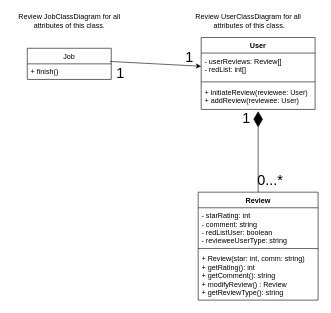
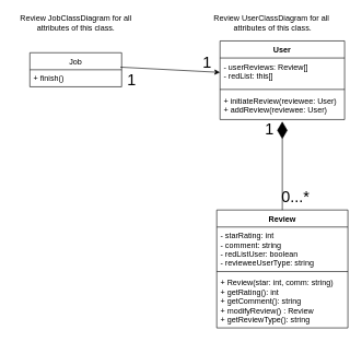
  <mxCell id="0" />
  <mxCell id="1" parent="0" />
  <mxCell id="2" value="Review" style="swimlane;fontStyle=1;align=center;verticalAlign=top;childLayout=stackLayout;horizontal=1;startSize=26;horizontalStack=0;resizeParent=1;resizeParentMax=0;resizeLast=0;collapsible=1;marginBottom=0;" vertex="1" parent="1"><mxGeometry x="330" y="320" width="200" height="180" as="geometry"><mxRectangle x="470" y="350" width="70" height="26" as="alternateBounds" /></mxGeometry></mxCell>
  <mxCell id="3" value="- starRating: int&#10;- comment: string&#10;- redListUser: boolean&#10;- revieweeUserType: string" style="text;strokeColor=none;fillColor=none;align=left;verticalAlign=top;spacingLeft=4;spacingRight=4;overflow=hidden;rotatable=0;points=[[0,0.5],[1,0.5]];portConstraint=eastwest;" vertex="1" parent="2"><mxGeometry y="26" width="200" height="64" as="geometry" /></mxCell>
  <mxCell id="4" value="" style="line;strokeWidth=1;fillColor=none;align=left;verticalAlign=middle;spacingTop=-1;spacingLeft=3;spacingRight=3;rotatable=0;labelPosition=right;points=[];portConstraint=eastwest;" vertex="1" parent="2"><mxGeometry y="90" width="200" height="8" as="geometry" /></mxCell>
  <mxCell id="5" value="+ Review(star: int, comm: string)&#10;+ getRating(): int&#10;+ getComment(): string&#10;+ modifyReview() : Review&#10;+ getReviewType(): string" style="text;strokeColor=none;fillColor=none;align=left;verticalAlign=top;spacingLeft=4;spacingRight=4;overflow=hidden;rotatable=0;points=[[0,0.5],[1,0.5]];portConstraint=eastwest;" vertex="1" parent="2"><mxGeometry y="98" width="200" height="82" as="geometry" /></mxCell>
  <mxCell id="6" value="Job" style="swimlane;fontStyle=0;childLayout=stackLayout;horizontal=1;startSize=26;fillColor=none;horizontalStack=0;resizeParent=1;resizeParentMax=0;resizeLast=0;collapsible=1;marginBottom=0;" vertex="1" parent="1"><mxGeometry x="45" y="80" width="140" height="52" as="geometry" /></mxCell>
  <mxCell id="7" value="+ finish()" style="text;strokeColor=none;fillColor=none;align=left;verticalAlign=top;spacingLeft=4;spacingRight=4;overflow=hidden;rotatable=0;points=[[0,0.5],[1,0.5]];portConstraint=eastwest;" vertex="1" parent="6"><mxGeometry y="26" width="140" height="26" as="geometry" /></mxCell>
  <mxCell id="8" value="Review JobClassDiagram for all&lt;br&gt;attributes of this class." style="text;html=1;align=center;verticalAlign=middle;resizable=0;points=[];autosize=1;strokeColor=none;fillColor=none;" vertex="1" parent="1"><mxGeometry x="20" y="20" width="190" height="30" as="geometry" /></mxCell>
  <mxCell id="9" value="User" style="swimlane;fontStyle=1;align=center;verticalAlign=top;childLayout=stackLayout;horizontal=1;startSize=26;horizontalStack=0;resizeParent=1;resizeParentMax=0;resizeLast=0;collapsible=1;marginBottom=0;" vertex="1" parent="1"><mxGeometry x="335" y="62" width="190" height="120" as="geometry" /></mxCell>
- <mxCell id="10" value="- userReviews: Review[]&#10;- redList: int[]" style="text;strokeColor=none;fillColor=none;align=left;verticalAlign=top;spacingLeft=4;spacingRight=4;overflow=hidden;rotatable=0;points=[[0,0.5],[1,0.5]];portConstraint=eastwest;" vertex="1" parent="9"><mxGeometry y="26" width="190" height="44" as="geometry" /></mxCell>
+ <mxCell id="10" value="- userReviews: Review[]&#10;- redList: this[]" style="text;strokeColor=none;fillColor=none;align=left;verticalAlign=top;spacingLeft=4;spacingRight=4;overflow=hidden;rotatable=0;points=[[0,0.5],[1,0.5]];portConstraint=eastwest;" vertex="1" parent="9"><mxGeometry y="26" width="190" height="44" as="geometry" /></mxCell>
  <mxCell id="11" value="" style="line;strokeWidth=1;fillColor=none;align=left;verticalAlign=middle;spacingTop=-1;spacingLeft=3;spacingRight=3;rotatable=0;labelPosition=right;points=[];portConstraint=eastwest;" vertex="1" parent="9"><mxGeometry y="70" width="190" height="8" as="geometry" /></mxCell>
  <mxCell id="12" value="+ initiateReview(reviewee: User)&#10;+ addReview(reviewee: User)" style="text;strokeColor=none;fillColor=none;align=left;verticalAlign=top;spacingLeft=4;spacingRight=4;overflow=hidden;rotatable=0;points=[[0,0.5],[1,0.5]];portConstraint=eastwest;" vertex="1" parent="9"><mxGeometry y="78" width="190" height="42" as="geometry" /></mxCell>
  <mxCell id="13" value="Review UserClassDiagram for all&amp;nbsp;&lt;br&gt;attributes of this class." style="text;html=1;align=center;verticalAlign=middle;resizable=0;points=[];autosize=1;strokeColor=none;fillColor=none;" vertex="1" parent="1"><mxGeometry x="320" y="20" width="190" height="30" as="geometry" /></mxCell>
  <mxCell id="14" value="" style="endArrow=diamondThin;endFill=1;endSize=24;html=1;rounded=0;exitX=0.5;exitY=0;exitDx=0;exitDy=0;entryX=0.5;entryY=1.071;entryDx=0;entryDy=0;entryPerimeter=0;" edge="1" parent="1" source="2" target="12"><mxGeometry width="160" relative="1" as="geometry"><mxPoint x="305" y="210" as="sourcePoint" /><mxPoint x="335" y="200" as="targetPoint" /></mxGeometry></mxCell>
  <mxCell id="15" value="&lt;font style=&quot;font-size: 24px&quot;&gt;0...*&lt;/font&gt;" style="text;html=1;align=center;verticalAlign=middle;resizable=0;points=[];autosize=1;strokeColor=none;fillColor=none;" vertex="1" parent="1"><mxGeometry x="420" y="290" width="60" height="20" as="geometry" /></mxCell>
  <mxCell id="16" value="1" style="text;html=1;align=center;verticalAlign=middle;resizable=0;points=[];autosize=1;strokeColor=none;fillColor=none;fontSize=24;" vertex="1" parent="1"><mxGeometry x="395" y="182" width="30" height="30" as="geometry" /></mxCell>
  <mxCell id="17" value="" style="endArrow=classic;html=1;rounded=0;fontSize=24;exitX=0.986;exitY=-0.154;exitDx=0;exitDy=0;exitPerimeter=0;entryX=0;entryY=0.5;entryDx=0;entryDy=0;" edge="1" parent="1" source="7" target="10"><mxGeometry width="50" height="50" relative="1" as="geometry"><mxPoint x="355" y="220" as="sourcePoint" /><mxPoint x="405" y="170" as="targetPoint" /></mxGeometry></mxCell>
  <mxCell id="18" value="1" style="text;html=1;align=center;verticalAlign=middle;resizable=0;points=[];autosize=1;strokeColor=none;fillColor=none;fontSize=24;" vertex="1" parent="1"><mxGeometry x="185" y="107" width="30" height="30" as="geometry" /></mxCell>
  <mxCell id="19" value="1" style="text;html=1;align=center;verticalAlign=middle;resizable=0;points=[];autosize=1;strokeColor=none;fillColor=none;fontSize=24;" vertex="1" parent="1"><mxGeometry x="300" y="80" width="30" height="30" as="geometry" /></mxCell>
